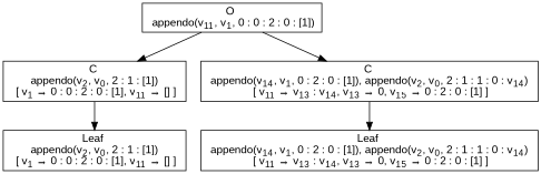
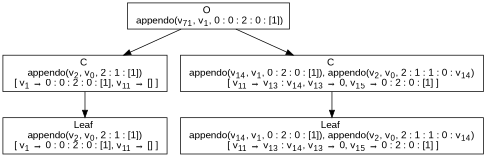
  digraph {
    rankdir=TB
    fontname="Liberation Sans"
    node [fillcolor=white shape=box style=filled fontname="Liberation Sans"]
    edge [fontname="Liberation Sans"]
-   n1 [label=<O <BR/> appendo(v<SUB>11</SUB>, v<SUB>1</SUB>, 0 : 0 : 2 : 0 : [1])>]
+   n1 [label=<O <BR/> appendo(v<SUB>71</SUB>, v<SUB>1</SUB>, 0 : 0 : 2 : 0 : [1])>]
    n2 [label=<C <BR/> appendo(v<SUB>2</SUB>, v<SUB>0</SUB>, 2 : 1 : [1]) <BR/>  [ v<SUB>1</SUB> &rarr; 0 : 0 : 2 : 0 : [1], v<SUB>11</SUB> &rarr; [] ] >]
    n3 [label=<C <BR/> appendo(v<SUB>14</SUB>, v<SUB>1</SUB>, 0 : 2 : 0 : [1]), appendo(v<SUB>2</SUB>, v<SUB>0</SUB>, 2 : 1 : 1 : 0 : v<SUB>14</SUB>) <BR/>  [ v<SUB>11</SUB> &rarr; v<SUB>13</SUB> : v<SUB>14</SUB>, v<SUB>13</SUB> &rarr; 0, v<SUB>15</SUB> &rarr; 0 : 2 : 0 : [1] ] >]
    n4 [label=<Leaf <BR/> appendo(v<SUB>2</SUB>, v<SUB>0</SUB>, 2 : 1 : [1]) <BR/>  [ v<SUB>1</SUB> &rarr; 0 : 0 : 2 : 0 : [1], v<SUB>11</SUB> &rarr; [] ] >]
    n5 [label=<Leaf <BR/> appendo(v<SUB>14</SUB>, v<SUB>1</SUB>, 0 : 2 : 0 : [1]), appendo(v<SUB>2</SUB>, v<SUB>0</SUB>, 2 : 1 : 1 : 0 : v<SUB>14</SUB>) <BR/>  [ v<SUB>11</SUB> &rarr; v<SUB>13</SUB> : v<SUB>14</SUB>, v<SUB>13</SUB> &rarr; 0, v<SUB>15</SUB> &rarr; 0 : 2 : 0 : [1] ] >]
    n1 -> n2
    n1 -> n3
    n2 -> n4
    n3 -> n5
  }
